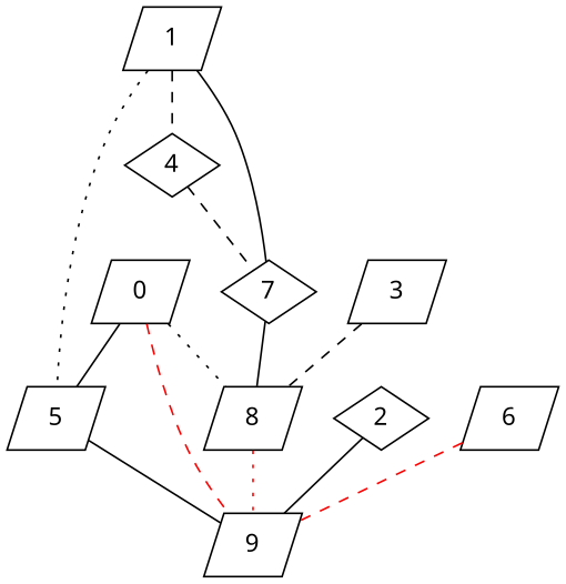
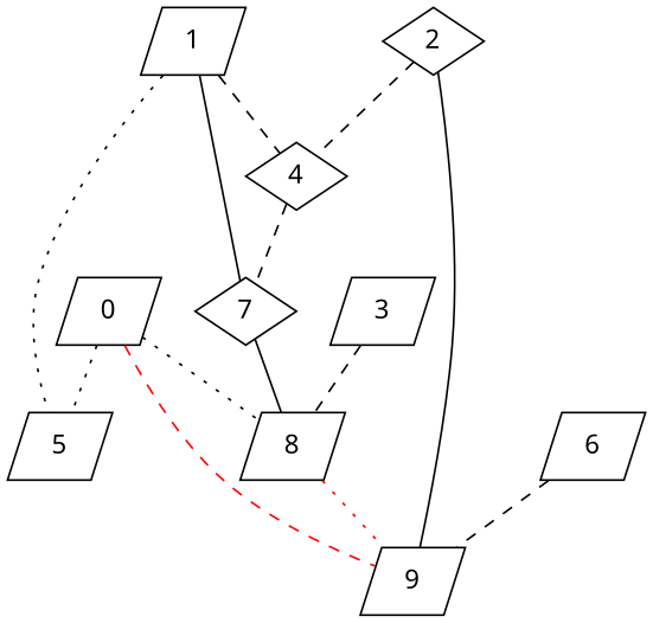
  graph {
    fontname="Noto Sans"
    node [fontname="Noto Sans" shape=parallelogram]
    edge [fontname="Noto Sans" style=dashed]
    0
    5
    8
    9
    1
    4 [shape=diamond]
    7 [shape=diamond]
    2 [shape=diamond]
    3
    6
-   0 -- 5 [style=solid]
+   0 -- 5 [style=dotted]
    0 -- 8 [style=dotted]
    0 -- 9 [color=red]
-   5 -- 9 [style=solid]
    8 -- 9 [color=red style=dotted]
    1 -- 5 [style=dotted]
    1 -- 4
    1 -- 7 [style=solid]
    4 -- 7
    7 -- 8 [style=solid]
    2 -- 9 [style=solid]
+   2 -- 4
    3 -- 8
-   6 -- 9 [color=red]
+   6 -- 9 [color=black]
  }
